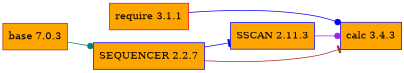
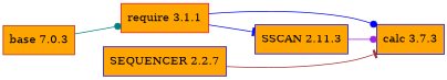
  digraph {
    rankdir=LR
    node [color=blue fillcolor=orange shape=record style=filled]
    edge [arrowhead=dot color=blue]
    n1 [color=brown label="base 7.0.3"]
    n2 [color=red label="require 3.1.1"]
    n3 [label="SSCAN 2.11.3"]
-   n4 [label="calc 3.4.3"]
+   n4 [label="calc 3.7.3"]
    n5 [label="SEQUENCER 2.2.7"]
-   n1 -> n5 [color=teal]
-   n5 -> n3 [arrowhead=tee]
+   n1 -> n2 [color=teal]
+   n2 -> n3 [arrowhead=tee]
    n2 -> n4
    n3 -> n4 [color=purple]
    n5 -> n4 [arrowhead=tee color=brown]
  }
